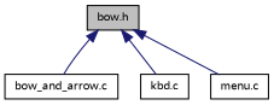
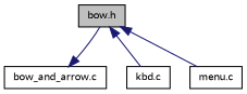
  digraph {
    fontname=Lato
    node [color=black fillcolor=white fontname=Lato fontsize=10 shape=record style=filled]
    edge [color=midnightblue dir=back fontname=Lato fontsize=10 labelfontname=Helvetica labelfontsize=10 style=solid]
    n1 [fillcolor=grey75 fontcolor=black height=0.2 label="bow.h" width=0.4]
    n2 [height=0.2 label="bow_and_arrow.c" width=0.4]
    n3 [height=0.2 label="kbd.c" width=0.4]
    n4 [height=0.2 label="menu.c" width=0.4]
-   n1 -> n2
+   n2 -> n1
    n1 -> n3
    n1 -> n4
  }
